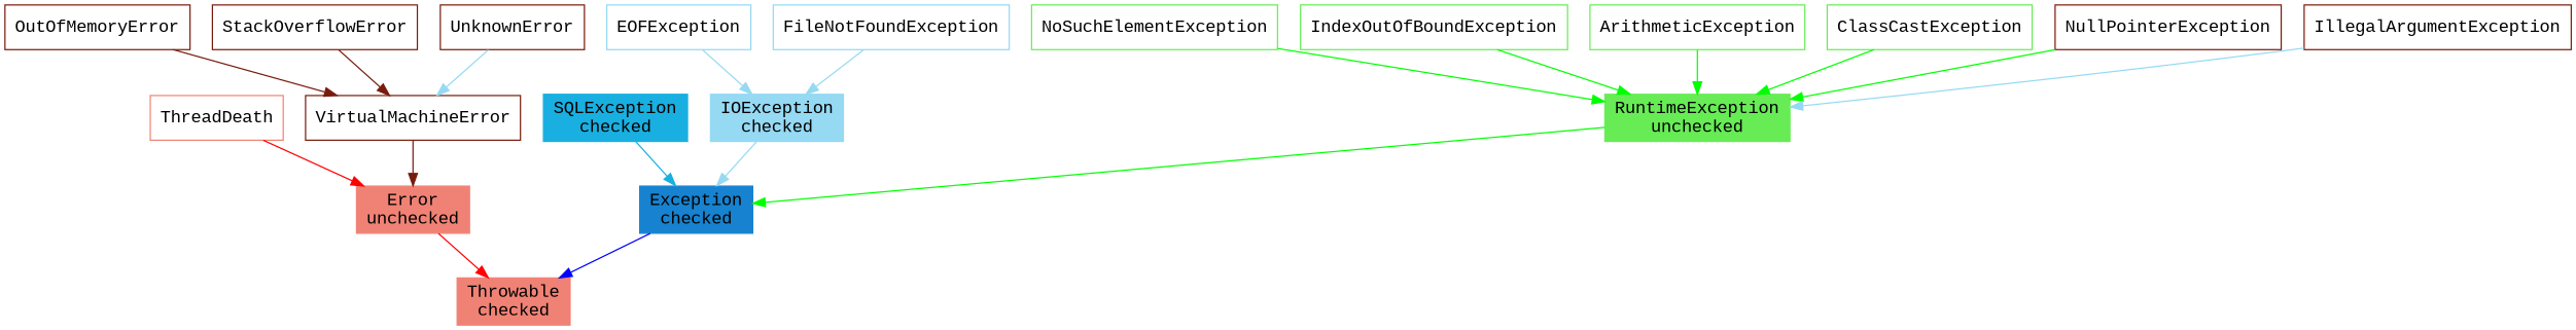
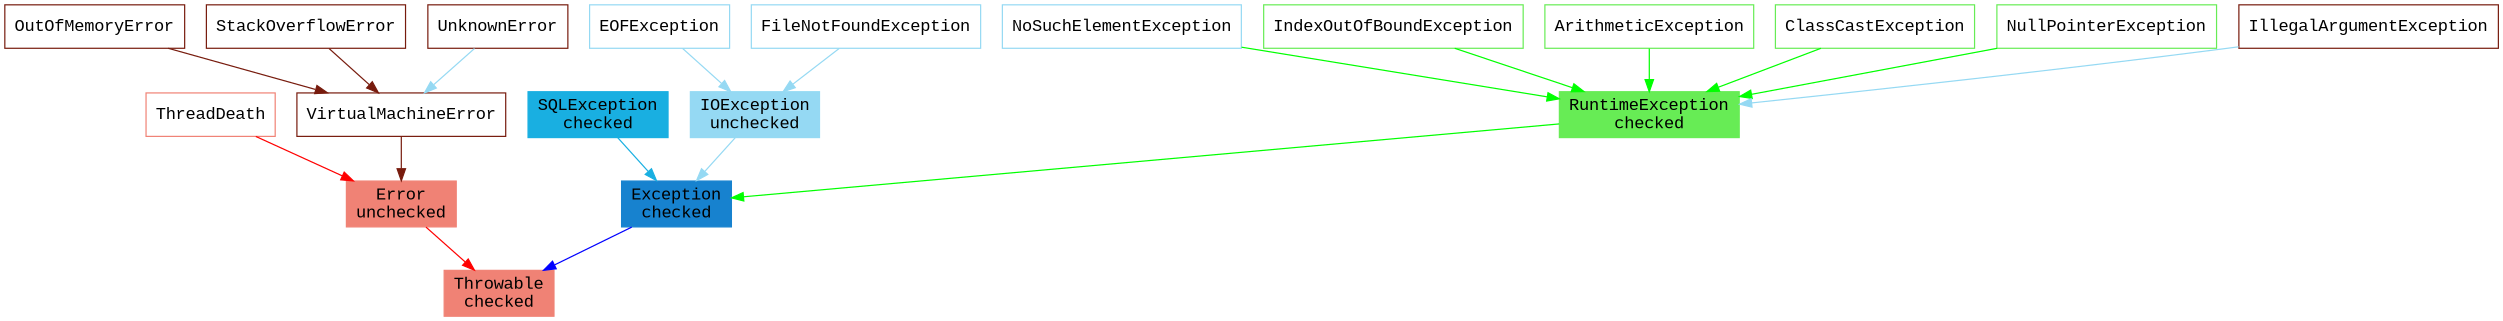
  digraph {
    fontname="Liberation Mono"
    node [color="#67EC55" fontname="Liberation Mono" shape=box]
    edge [color=green fontname="Liberation Mono"]
    n1 [color="#F08275" label="Throwable\nchecked" style=filled]
    n2 [color="#F08275" label="Error\nunchecked" style=filled]
    n3 [color="#F08275" label=ThreadDeath]
    n4 [color="#771B0D" label=VirtualMachineError]
    n5 [color="#771B0D" label=OutOfMemoryError]
    n6 [color="#771B0D" label=StackOverflowError]
    n7 [color="#771B0D" label=UnknownError]
    n8 [color="#1782CF" label="Exception\nchecked" style=filled]
    n9 [color="#19AFE1" label="SQLException\nchecked" style=filled]
-   n10 [color="#95D9F3" label="IOException\nchecked" style=filled]
+   n10 [color="#95D9F3" label="IOException\nunchecked" style=filled]
    n11 [color="#95D9F3" label=EOFException]
    n12 [color="#95D9F3" label=FileNotFoundException]
-   n13 [label="RuntimeException\nunchecked" style=filled]
-   n14 [label=NoSuchElementException]
+   n13 [label="RuntimeException\nchecked" style=filled]
+   n14 [color="#95D9F3" label=NoSuchElementException]
    n15 [label=IndexOutOfBoundException]
    n16 [label=ArithmeticException]
    n17 [label=ClassCastException]
-   n18 [color="#771B0D" label=NullPointerException]
+   n18 [label=NullPointerException]
    n19 [color="#771B0D" label=IllegalArgumentException]
    n2 -> n1 [color=red]
    n3 -> n2 [color=red]
    n4 -> n2 [color="#771B0D"]
    n5 -> n4 [color="#771B0D"]
    n6 -> n4 [color="#771B0D"]
    n7 -> n4 [color="#95D9F3"]
    n8 -> n1 [color=blue]
    n9 -> n8 [color="#19AFE1"]
    n10 -> n8 [color="#95D9F3"]
    n11 -> n10 [color="#95D9F3"]
    n12 -> n10 [color="#95D9F3"]
    n13 -> n8
    n14 -> n13
    n15 -> n13
    n16 -> n13
    n17 -> n13
    n18 -> n13
    n19 -> n13 [color="#95D9F3"]
  }
